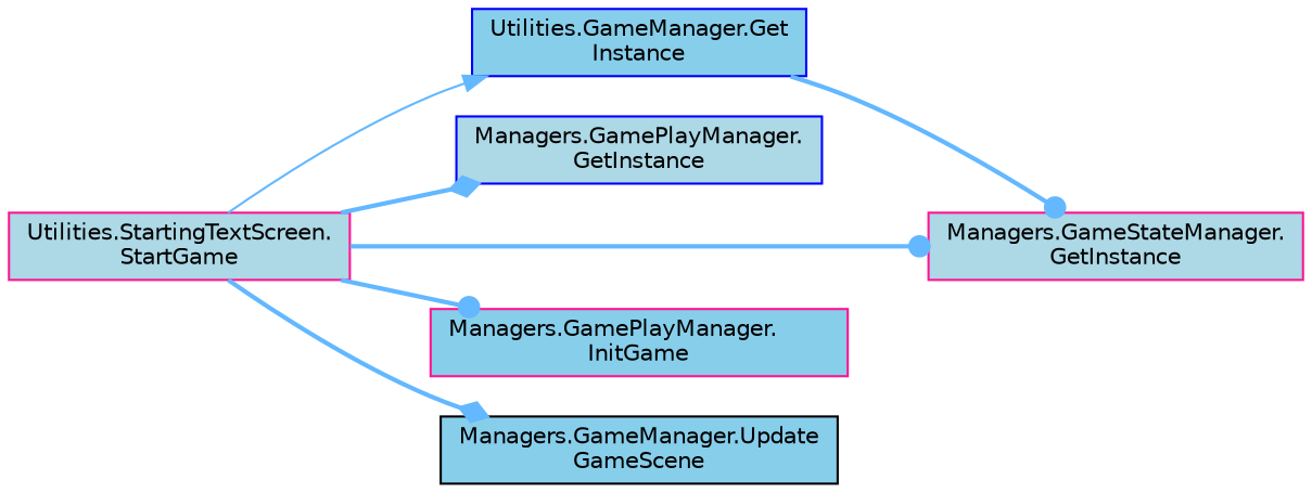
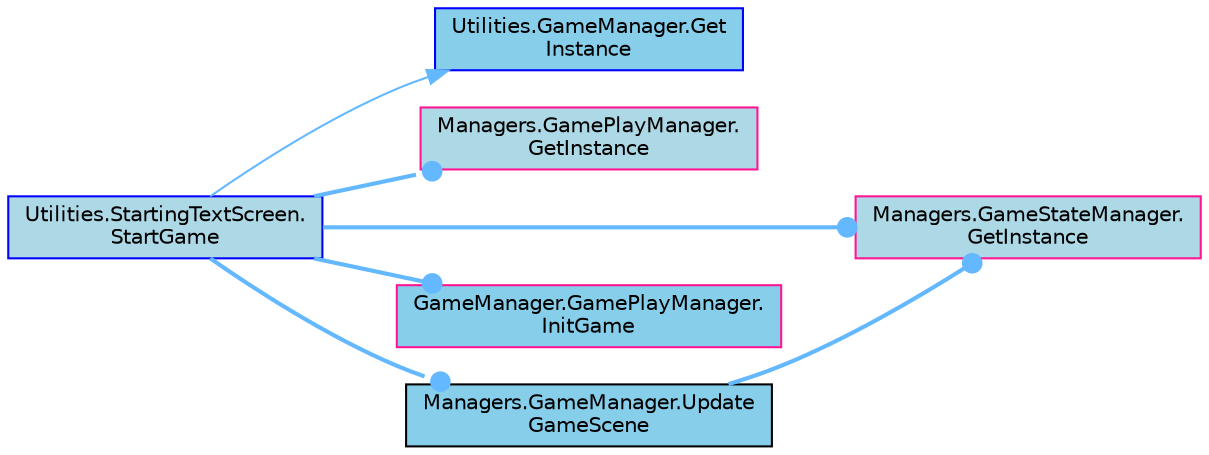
  digraph {
    rankdir=LR
    node [color=deeppink fillcolor=lightblue fontname=Helvetica fontsize=10 shape=box style=filled]
    edge [arrowhead=dot color=steelblue1 fontname=Helvetica fontsize=10 labelfontname=Helvetica labelfontsize=10 style=bold]
-   n1 [fontcolor=black height=0.2 label="Utilities.StartingTextScreen.\lStartGame" width=0.4]
+   n1 [color=blue fontcolor=black height=0.2 label="Utilities.StartingTextScreen.\lStartGame" width=0.4]
    n2 [color=blue fillcolor=skyblue height=0.2 label="Utilities.GameManager.Get\lInstance" width=0.4]
-   n3 [color=blue height=0.2 label="Managers.GamePlayManager.\lGetInstance" width=0.4]
+   n3 [height=0.2 label="Managers.GamePlayManager.\lGetInstance" width=0.4]
    n4 [height=0.2 label="Managers.GameStateManager.\lGetInstance" width=0.4]
-   n5 [fillcolor=skyblue height=0.2 label="Managers.GamePlayManager.\lInitGame" width=0.4]
+   n5 [fillcolor=skyblue height=0.2 label="GameManager.GamePlayManager.\lInitGame" width=0.4]
    n6 [color=black fillcolor=skyblue height=0.2 label="Managers.GameManager.Update\lGameScene" width=0.4]
    n1 -> n2 [arrowhead=normal style=solid]
-   n1 -> n3 [arrowhead=diamond]
+   n1 -> n3
    n1 -> n4
    n1 -> n5
-   n1 -> n6 [arrowhead=diamond]
-   n2 -> n4
+   n1 -> n6
+   n6 -> n4
  }
